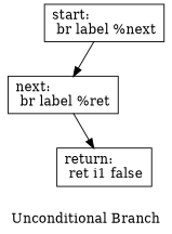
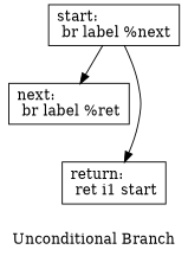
  digraph {
    label="Unconditional Branch"
    node [shape=record]
    n1 [label="{start:\l  br label %next\l}"]
    n2 [label="{next:                                             \l  br label %ret\l}"]
-   n3 [label="{return:                                           \l  ret i1 false\l}"]
+   n3 [label="{return:                                           \l  ret i1 start\l}"]
    n1 -> n2
-   n2 -> n3
+   n1 -> n3
  }
